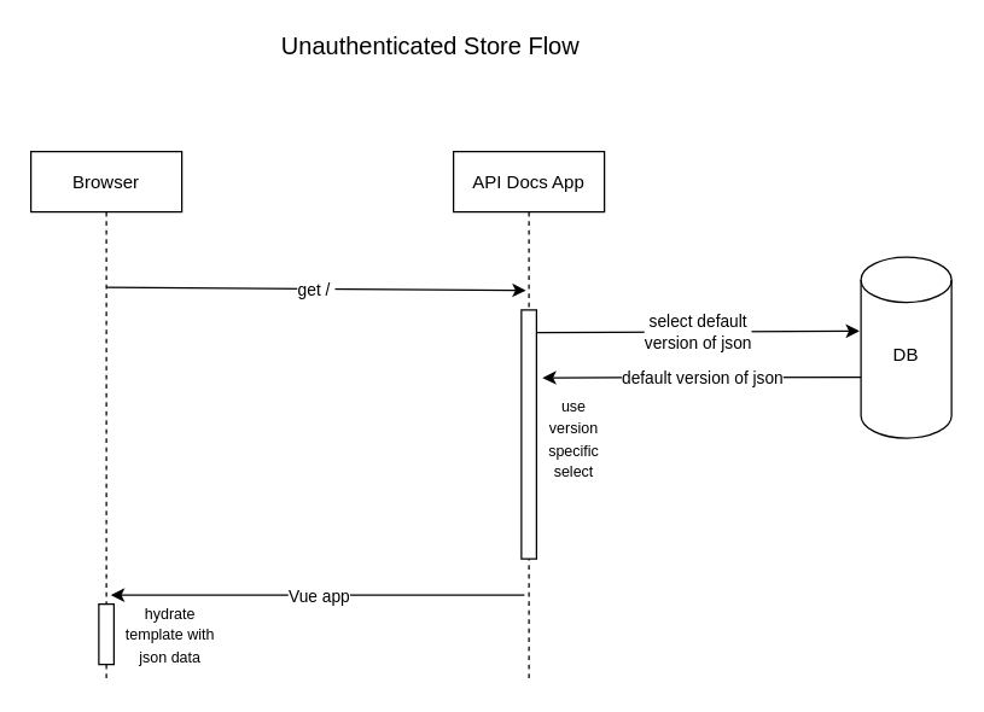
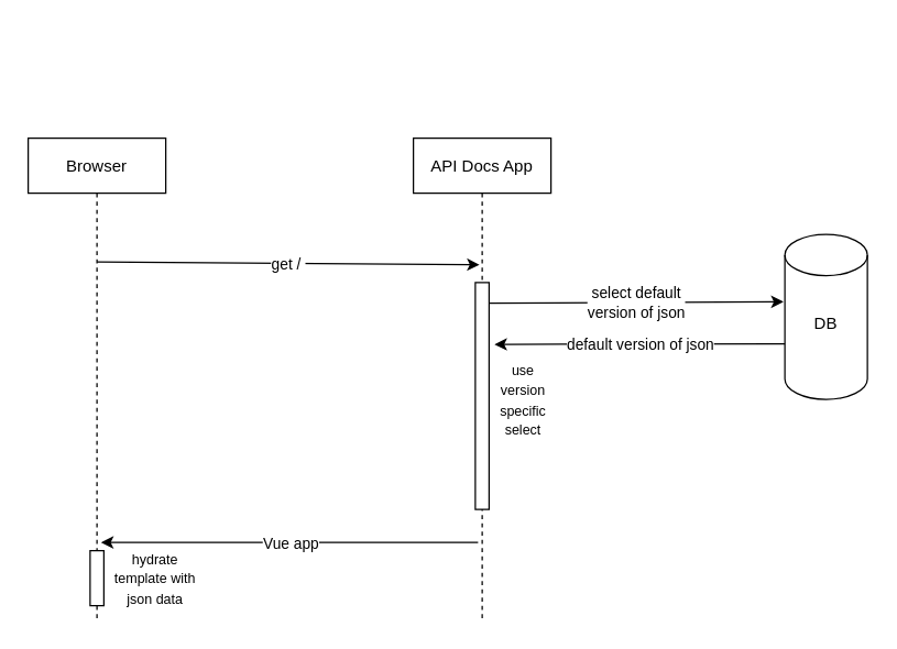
  <mxCell id="0" />
  <mxCell id="1" parent="0" />
  <mxCell id="2" value="Browser" style="shape=umlLifeline;perimeter=lifelinePerimeter;container=1;collapsible=0;recursiveResize=0;rounded=0;shadow=0;strokeWidth=1;" parent="1" vertex="1"><mxGeometry x="20" y="100" width="100" height="350" as="geometry" /></mxCell>
  <mxCell id="3" value="" style="endArrow=classic;html=1;entryX=0.48;entryY=0.263;entryDx=0;entryDy=0;entryPerimeter=0;" parent="2" target="5" edge="1"><mxGeometry relative="1" as="geometry"><mxPoint x="50" y="90" as="sourcePoint" /><mxPoint x="150" y="90" as="targetPoint" /></mxGeometry></mxCell>
  <mxCell id="4" value="get /&amp;nbsp;" style="edgeLabel;resizable=0;html=1;align=center;verticalAlign=middle;" parent="3" connectable="0" vertex="1"><mxGeometry relative="1" as="geometry" /></mxCell>
  <mxCell id="5" value="API Docs App" style="shape=umlLifeline;perimeter=lifelinePerimeter;container=1;collapsible=0;recursiveResize=0;rounded=0;shadow=0;strokeWidth=1;" parent="1" vertex="1"><mxGeometry x="300" y="100" width="100" height="350" as="geometry" /></mxCell>
- <mxCell id="6" value="&lt;font size=&quot;3&quot;&gt;Unauthenticated Store Flow&lt;/font&gt;" style="text;html=1;strokeColor=none;fillColor=none;align=center;verticalAlign=middle;whiteSpace=wrap;rounded=0;" parent="1" vertex="1"><mxGeometry x="160" y="20" width="250" height="20" as="geometry" /></mxCell>
  <mxCell id="7" value="" style="shape=cylinder3;whiteSpace=wrap;html=1;boundedLbl=1;backgroundOutline=1;size=15;" parent="1" vertex="1"><mxGeometry x="570" y="170" width="60" height="120" as="geometry" /></mxCell>
  <mxCell id="8" value="DB" style="text;html=1;strokeColor=none;fillColor=none;align=center;verticalAlign=middle;whiteSpace=wrap;rounded=0;" parent="1" vertex="1"><mxGeometry x="580" y="225" width="40" height="20" as="geometry" /></mxCell>
  <mxCell id="9" value="" style="rounded=0;whiteSpace=wrap;html=1;" parent="1" vertex="1"><mxGeometry x="345" y="205" width="10" height="165" as="geometry" /></mxCell>
  <mxCell id="10" value="" style="endArrow=classic;html=1;entryX=-0.017;entryY=0.408;entryDx=0;entryDy=0;entryPerimeter=0;" parent="1" target="7" edge="1"><mxGeometry relative="1" as="geometry"><mxPoint x="355" y="220" as="sourcePoint" /><mxPoint x="455" y="220" as="targetPoint" /></mxGeometry></mxCell>
  <mxCell id="11" value="select default &lt;br&gt;version of json" style="edgeLabel;resizable=0;html=1;align=center;verticalAlign=middle;" parent="10" connectable="0" vertex="1"><mxGeometry relative="1" as="geometry" /></mxCell>
  <mxCell id="12" value="" style="endArrow=classic;html=1;" parent="1" edge="1"><mxGeometry relative="1" as="geometry"><mxPoint x="570" y="249.5" as="sourcePoint" /><mxPoint x="359" y="250" as="targetPoint" /></mxGeometry></mxCell>
  <mxCell id="13" value="default version of json" style="edgeLabel;resizable=0;html=1;align=center;verticalAlign=middle;" parent="12" connectable="0" vertex="1"><mxGeometry relative="1" as="geometry" /></mxCell>
  <mxCell id="14" value="&lt;span style=&quot;font-size: 10px&quot;&gt;use version specific&lt;br&gt;select&lt;br&gt;&lt;/span&gt;" style="text;html=1;strokeColor=none;fillColor=none;align=center;verticalAlign=middle;whiteSpace=wrap;rounded=0;" parent="1" vertex="1"><mxGeometry x="360" y="280" width="40" height="20" as="geometry" /></mxCell>
  <mxCell id="15" value="" style="endArrow=classic;html=1;exitX=0.47;exitY=0.84;exitDx=0;exitDy=0;exitPerimeter=0;entryX=0.53;entryY=0.84;entryDx=0;entryDy=0;entryPerimeter=0;" parent="1" source="5" target="2" edge="1"><mxGeometry relative="1" as="geometry"><mxPoint x="345" y="390" as="sourcePoint" /><mxPoint x="74.5" y="390" as="targetPoint" /></mxGeometry></mxCell>
  <mxCell id="16" value="Vue app" style="edgeLabel;resizable=0;html=1;align=center;verticalAlign=middle;" parent="15" connectable="0" vertex="1"><mxGeometry relative="1" as="geometry" /></mxCell>
  <mxCell id="17" value="" style="rounded=0;whiteSpace=wrap;html=1;" parent="1" vertex="1"><mxGeometry x="65" y="400" width="10" height="40" as="geometry" /></mxCell>
  <mxCell id="18" value="&lt;font style=&quot;font-size: 10px&quot;&gt;hydrate template with json data&lt;/font&gt;" style="text;html=1;strokeColor=none;fillColor=none;align=center;verticalAlign=middle;whiteSpace=wrap;rounded=0;" parent="1" vertex="1"><mxGeometry x="75" y="410" width="75" height="20" as="geometry" /></mxCell>
